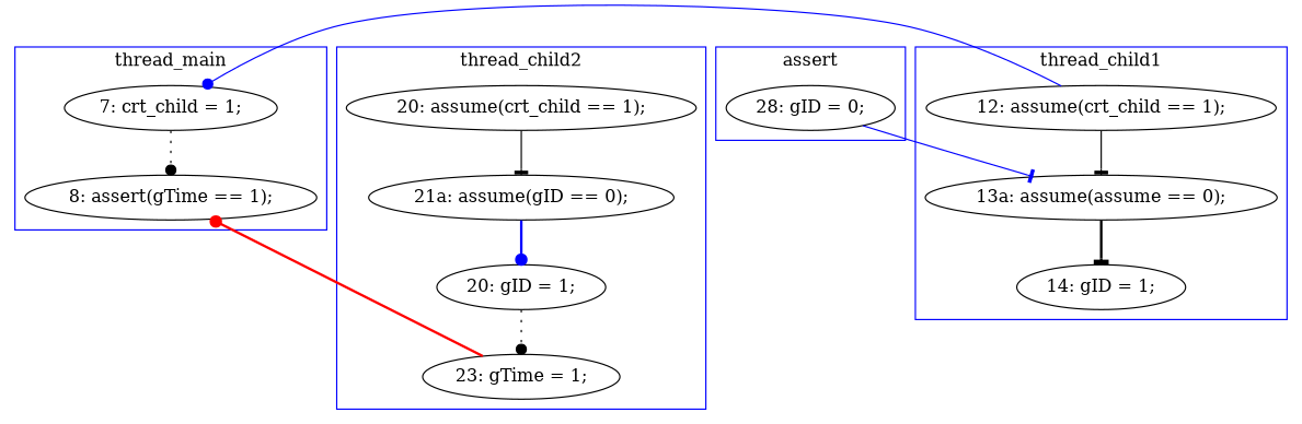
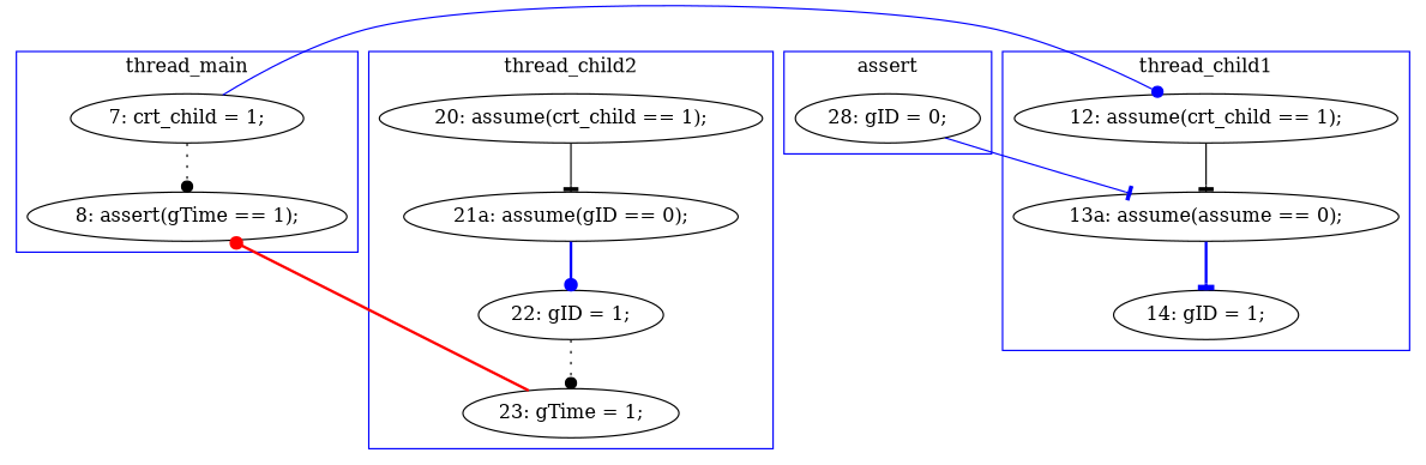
  digraph {
    edge [arrowhead=dot color=black style=solid]
-   n1 [label="20: gID = 1;"]
+   n1 [label="22: gID = 1;"]
    n2 [label="23: gTime = 1;"]
    n3 [label="20: assume(crt_child == 1);"]
    n4 [label="21a: assume(gID == 0);"]
    n5 [label="28: gID = 0;"]
    n6 [label="8: assert(gTime == 1);"]
    n7 [label="7: crt_child = 1;"]
    n8 [label="12: assume(crt_child == 1);"]
    n9 [label="13a: assume(assume == 0);"]
    n10 [label="14: gID = 1;"]
    subgraph cluster_1 {
      color=blue
      label=thread_child2
      n1
      n2
      n3
      n4
    }
    subgraph cluster_2 {
      color=blue
      label=assert
      n5
    }
    subgraph cluster_3 {
      color=blue
      label=thread_main
      n6
      n7
    }
    subgraph cluster_4 {
      color=blue
      label=thread_child1
      n8
      n9
      n10
    }
    n1 -> n2 [style=dotted]
    n2 -> n6 [color=Red constraint=false style=bold]
    n3 -> n4 [arrowhead=tee]
    n4 -> n1 [color=Blue style=bold]
    n5 -> n9 [arrowhead=tee color=Blue constraint=false]
    n7 -> n6 [style=dotted]
-   n8 -> n7 [color=Blue constraint=false]
+   n7 -> n8 [color=Blue constraint=false]
    n8 -> n9 [arrowhead=tee]
-   n9 -> n10 [arrowhead=tee style=bold]
+   n9 -> n10 [arrowhead=tee color=Blue style=bold]
  }
